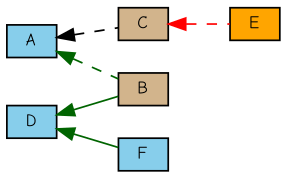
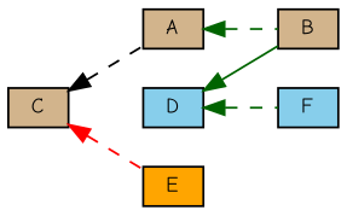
  digraph {
    fontname="Comic Neue"
    rankdir=LR
    node [color=black fillcolor=skyblue fontname="Comic Neue" fontsize=10 shape=record style=filled]
    edge [color=darkgreen dir=back fontname="Comic Neue" fontsize=10 labelfontname=Helvetica labelfontsize=10 style=dashed]
-   n1 [height=0.2 label=A width=0.4]
+   n1 [fillcolor=tan height=0.2 label=A width=0.4]
    n2 [fillcolor=tan height=0.2 label=B width=0.4]
    n3 [fillcolor=tan height=0.2 label=C width=0.4]
    n4 [fillcolor=orange height=0.2 label=E width=0.4]
    n5 [height=0.2 label=D width=0.4]
    n6 [height=0.2 label=F width=0.4]
    n1 -> n2
-   n1 -> n3 [color=black]
+   n3 -> n1 [color=black]
    n3 -> n4 [color=red]
    n5 -> n2 [style=solid]
-   n5 -> n6 [style=solid]
+   n5 -> n6
  }
